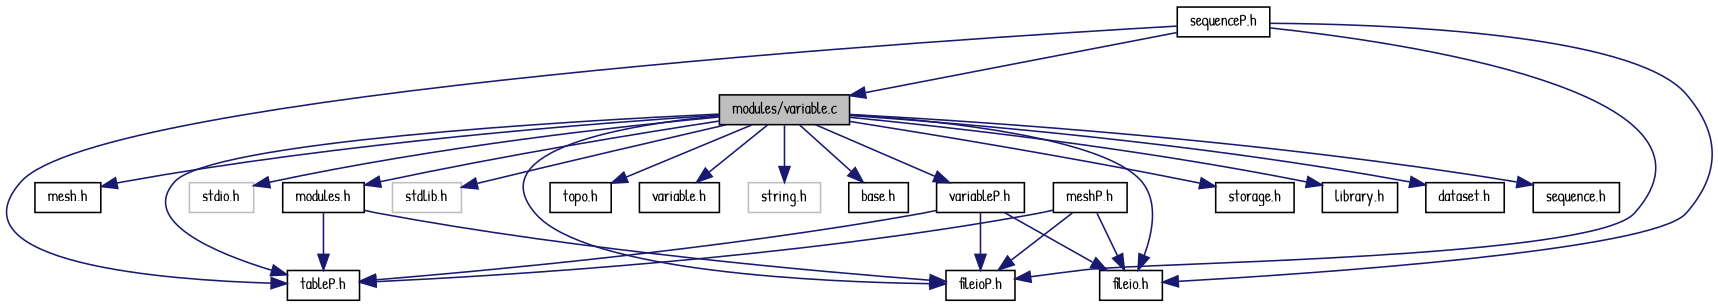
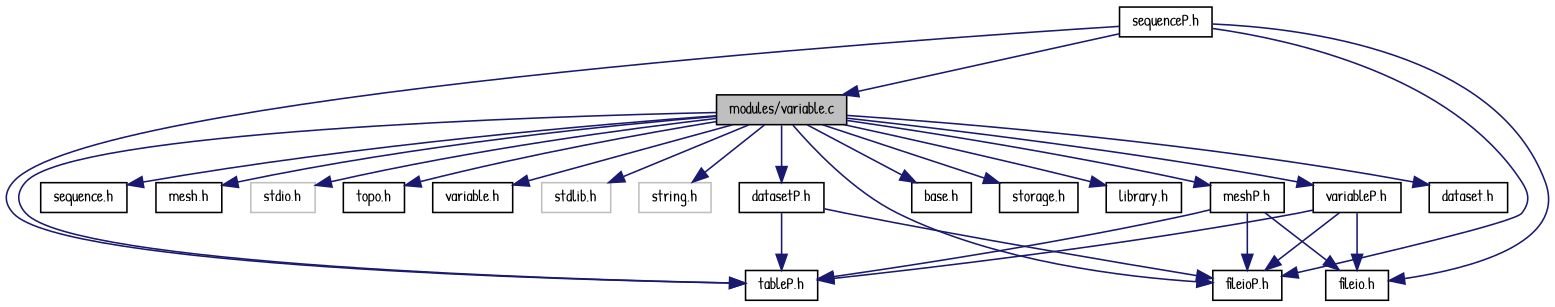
  digraph {
    fontname="Patrick Hand"
    rankdir=TB
    node [color=black fillcolor=white fontname="Patrick Hand" fontsize=10 shape=record style=filled]
    edge [color=midnightblue fontname="Patrick Hand" fontsize=10 labelfontname="FreeSans.ttf" labelfontsize=10 style=solid]
    n1 [fillcolor=grey75 fontcolor=black height=0.2 label="modules/variable.c" width=0.4]
    n2 [color=grey75 height=0.2 label="stdio.h" width=0.4]
    n3 [color=grey75 height=0.2 label="stdlib.h" width=0.4]
    n4 [color=grey75 height=0.2 label="string.h" width=0.4]
    n5 [height=0.2 label="base.h" width=0.4]
    n6 [height=0.2 label="storage.h" width=0.4]
    n7 [height=0.2 label="library.h" width=0.4]
    n8 [height=0.2 label="dataset.h" width=0.4]
    n9 [height=0.2 label="sequence.h" width=0.4]
    n10 [height=0.2 label="mesh.h" width=0.4]
    n11 [height=0.2 label="tableP.h" width=0.4]
-   n12 [height=0.2 label="modules.h" width=0.4]
+   n12 [height=0.2 label="datasetP.h" width=0.4]
    n13 [height=0.2 label="fileioP.h" width=0.4]
    n14 [height=0.2 label="meshP.h" width=0.4]
    n15 [height=0.2 label="topo.h" width=0.4]
    n16 [height=0.2 label="variable.h" width=0.4]
    n17 [height=0.2 label="variableP.h" width=0.4]
    n18 [height=0.2 label="sequenceP.h" width=0.4]
    n19 [height=0.2 label="fileio.h" width=0.4]
    n1 -> n2
    n1 -> n3
    n1 -> n4
    n1 -> n5
    n1 -> n6
    n1 -> n7
    n1 -> n8
    n1 -> n9
    n1 -> n10
    n1 -> n11
    n1 -> n12
    n1 -> n13
-   n1 -> n19
+   n1 -> n14
    n1 -> n15
    n1 -> n16
    n1 -> n17
    n12 -> n11
    n12 -> n13
    n14 -> n11
    n14 -> n13
    n14 -> n19
    n17 -> n11
    n17 -> n13
    n17 -> n19
    n18 -> n1
    n18 -> n11
    n18 -> n13
    n18 -> n19
  }
